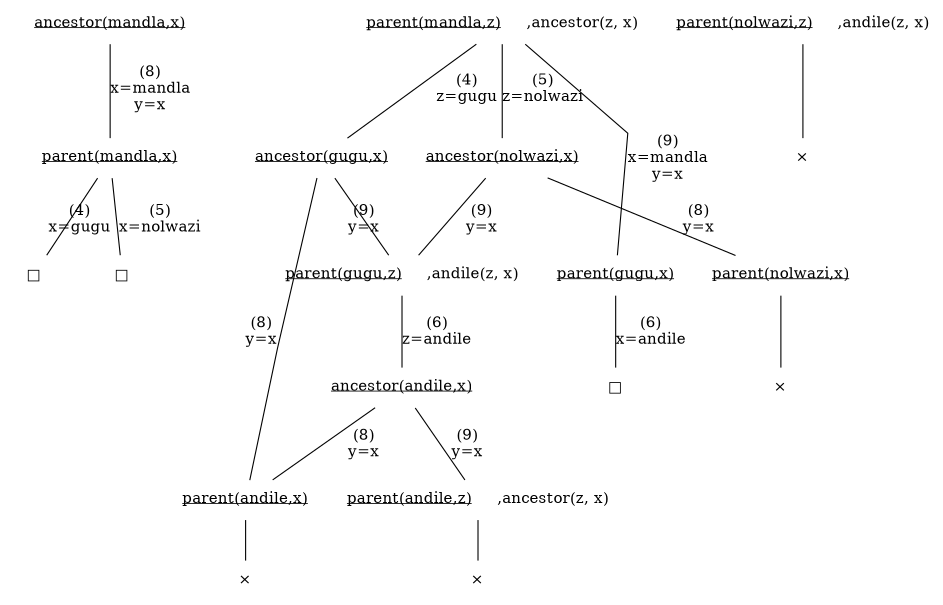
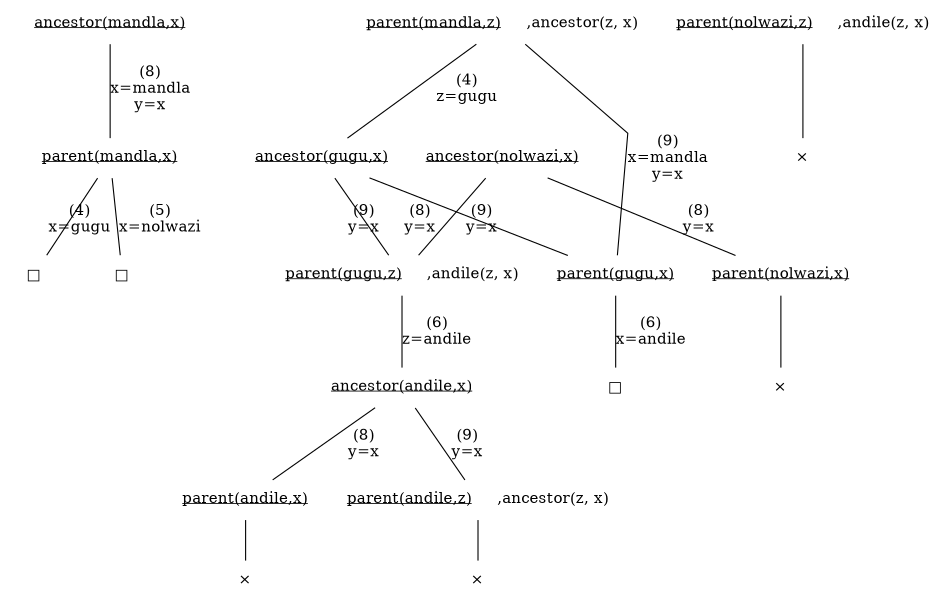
  digraph {
    splines=FALSE
    node [shape=none]
    edge [arrowhead=none]
    n1 [label=<<u>ancestor(mandla,x)</u>>]
    n2 [label=<<u>parent(mandla,x)</u>>]
    n3 [color=deeppink label="□"]
    n4 [color=black label="□"]
    n5 [label=<<u>parent(mandla,z)</u>     ,ancestor(z, x)>]
    n6 [label=<<u>ancestor(gugu,x)</u>>]
    n7 [label=<<u>ancestor(nolwazi,x)</u>>]
    n8 [label=<<u>parent(gugu,x)</u>>]
    n9 [label=<<u>parent(gugu,z)</u>     ,andile(z, x)>]
    n10 [label=<<u>parent(nolwazi,x)</u>>]
    n11 [color=deeppink label="□"]
    n12 [label=<<u>ancestor(andile,x)</u>>]
    n13 [label=<<u>parent(andile,x)</u>>]
    n14 [label=<<u>parent(andile,z)</u>     ,ancestor(z, x)>]
    n15 [color=deeppink label="×"]
    n16 [color=deeppink label="×"]
    n17 [color=black label="×"]
    n18 [label=<<u>parent(nolwazi,z)</u>     ,andile(z, x)>]
    n19 [color=deeppink label="×"]
    n1 -> n2 [label="(8)\nx=mandla\ny=x"]
    n2 -> n3 [label="(4)\nx=gugu"]
    n2 -> n4 [label="(5)\nx=nolwazi"]
    n5 -> n6 [label="(4)\nz=gugu"]
-   n5 -> n7 [label="(5)\nz=nolwazi"]
-   n6 -> n13 [label="(8)\ny=x"]
+   n6 -> n8 [label="(8)\ny=x"]
    n6 -> n9 [label="(9)\ny=x"]
    n7 -> n9 [label="(9)\ny=x"]
    n7 -> n10 [label="(8)\ny=x"]
    n8 -> n5 [label="(9)\nx=mandla\ny=x"]
    n8 -> n11 [label="(6)\nx=andile"]
    n9 -> n12 [label="(6)\nz=andile"]
    n10 -> n17
    n12 -> n13 [label="(8)\ny=x"]
    n12 -> n14 [label="(9)\ny=x"]
    n13 -> n15
    n14 -> n16
    n18 -> n19
  }
